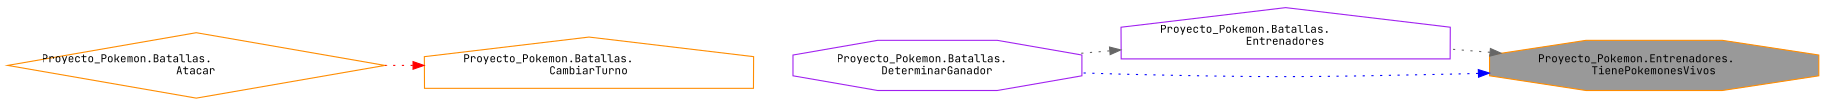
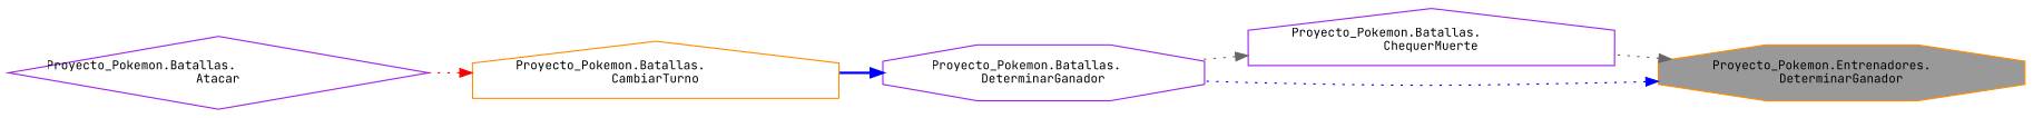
  digraph {
    fontname="JetBrains Mono"
    rankdir=RL
    node [color=darkorange fillcolor=white fontname="JetBrains Mono" fontsize=10 shape=octagon style=filled]
    edge [color=gray40 dir=back fontname="JetBrains Mono" fontsize=10 labelfontname=Helvetica labelfontsize=10 style=dotted]
-   n1 [fillcolor=grey60 fontcolor=black height=0.2 label="Proyecto_Pokemon.Entrenadores.\lTienePokemonesVivos" width=0.4]
-   n2 [color=purple height=0.2 label="Proyecto_Pokemon.Batallas.\lEntrenadores" shape=house width=0.4]
+   n1 [fillcolor=grey60 fontcolor=black height=0.2 label="Proyecto_Pokemon.Entrenadores.\lDeterminarGanador" width=0.4]
+   n2 [color=purple height=0.2 label="Proyecto_Pokemon.Batallas.\lChequerMuerte" shape=house width=0.4]
    n3 [color=purple height=0.2 label="Proyecto_Pokemon.Batallas.\lDeterminarGanador" width=0.4]
    n4 [height=0.2 label="Proyecto_Pokemon.Batallas.\lCambiarTurno" shape=house width=0.4]
-   n5 [height=0.2 label="Proyecto_Pokemon.Batallas.\lAtacar" shape=diamond width=0.4]
+   n5 [color=purple height=0.2 label="Proyecto_Pokemon.Batallas.\lAtacar" shape=diamond width=0.4]
    n1 -> n2
    n1 -> n3 [color=blue]
    n2 -> n3
+   n3 -> n4 [color=blue style=bold]
    n4 -> n5 [color=red]
  }
